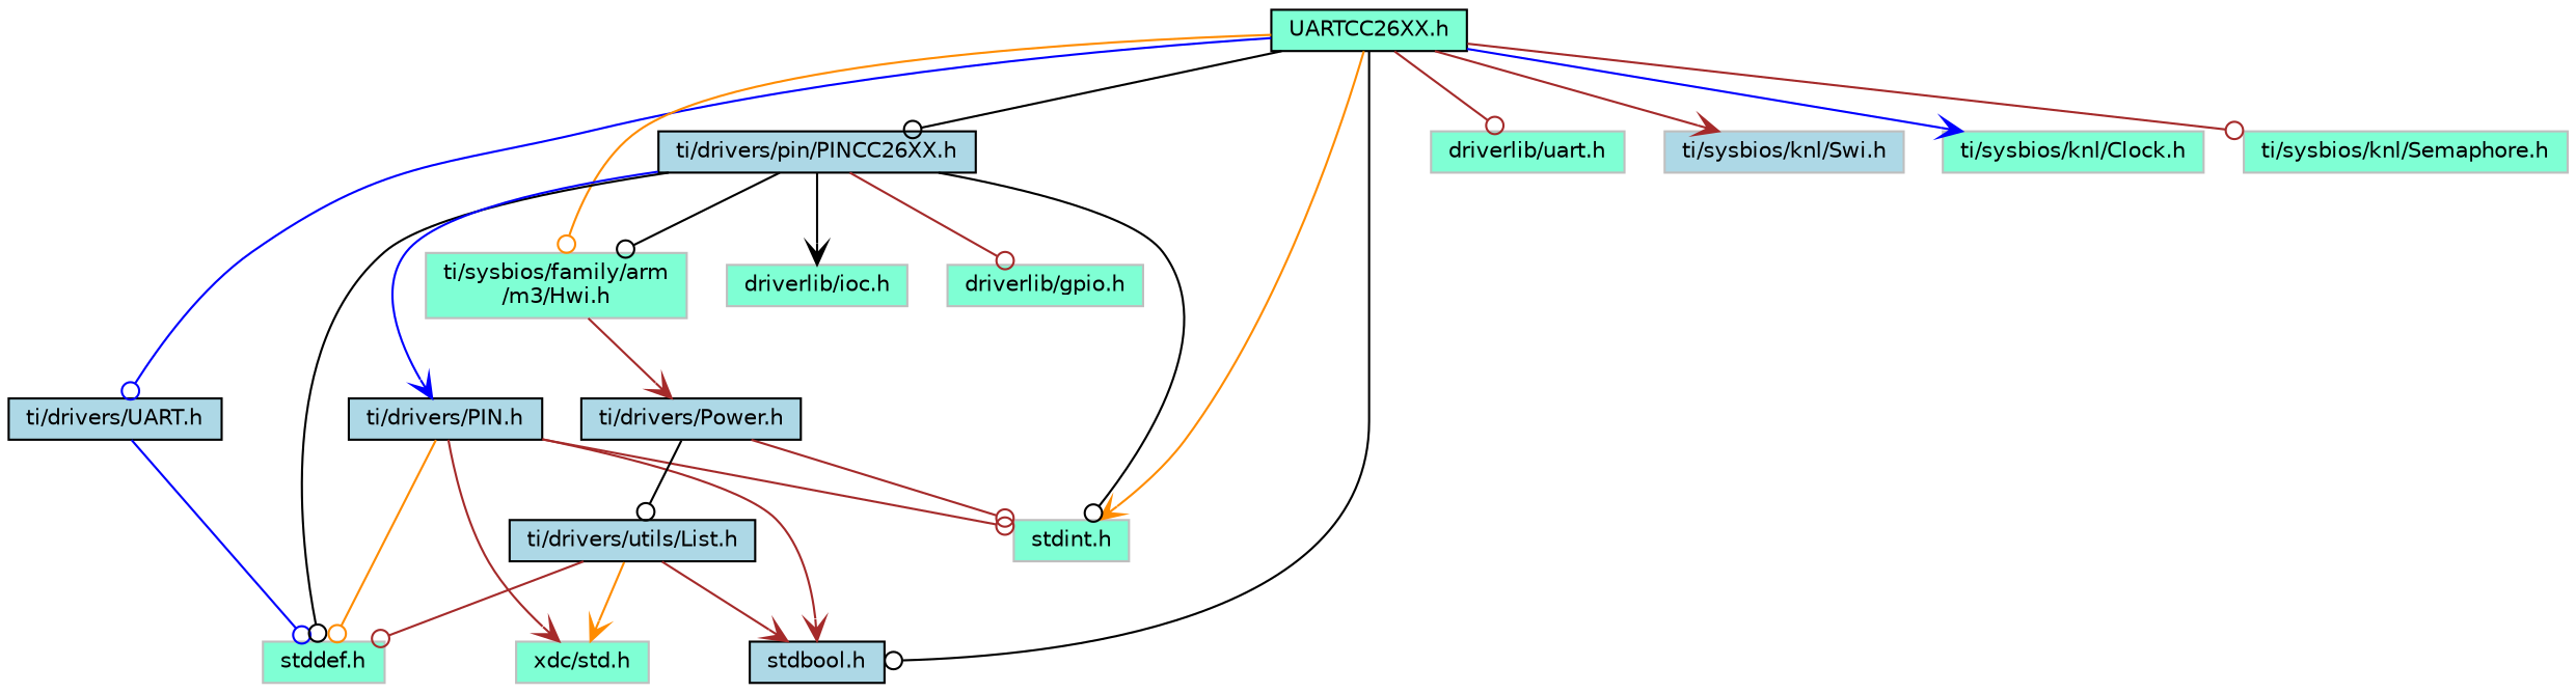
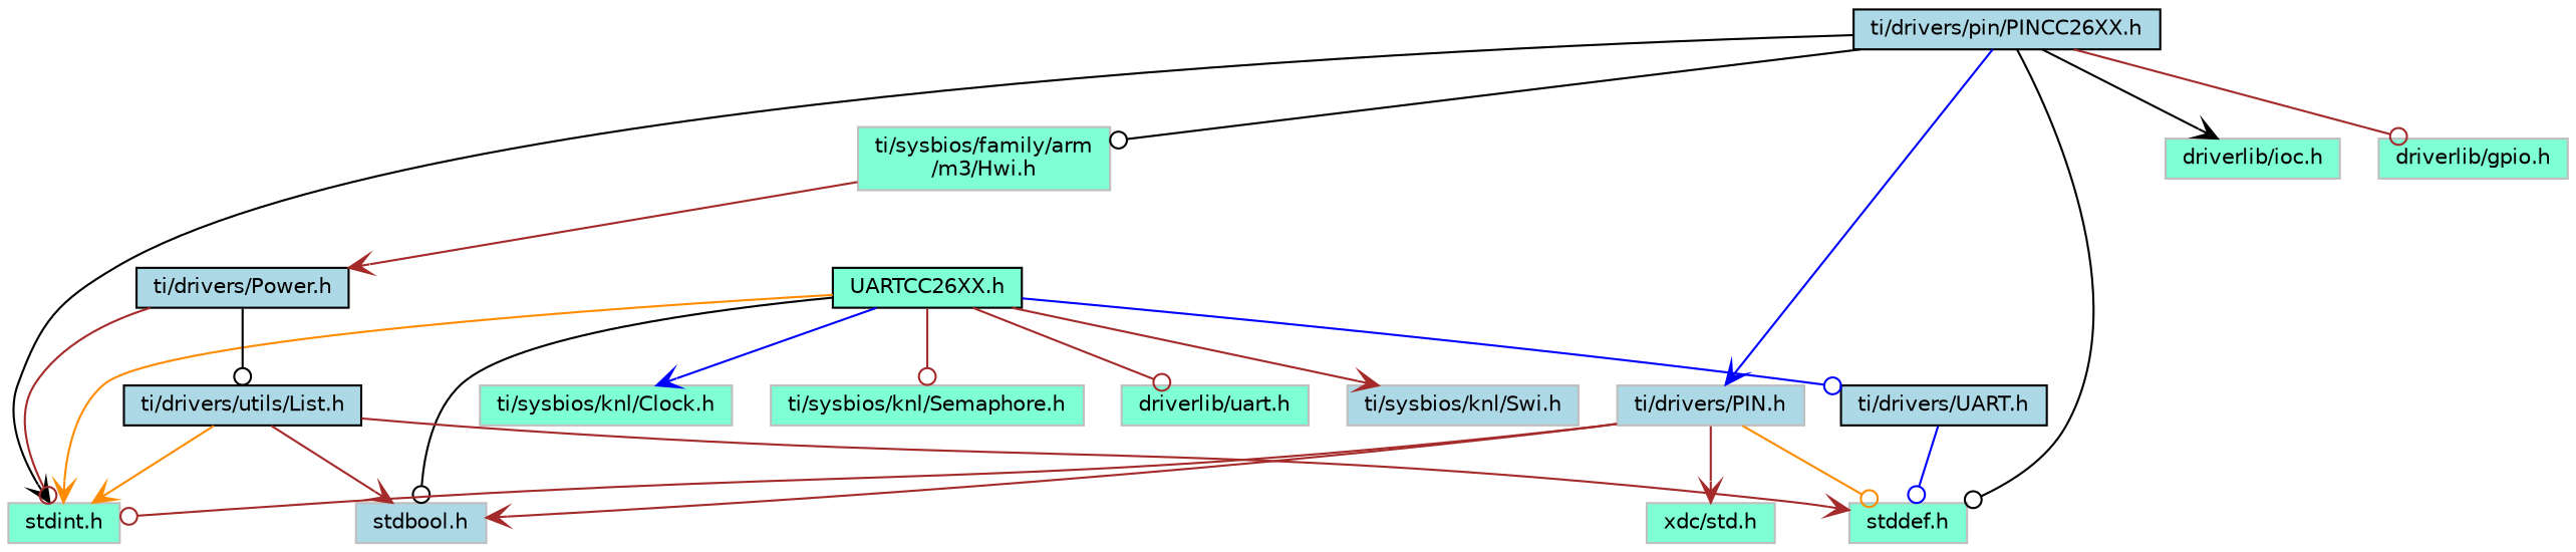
  digraph {
    node [color=grey75 fillcolor=aquamarine fontname=Helvetica fontsize=10 shape=record style=filled]
    edge [arrowhead=odot color=brown fontname=Helvetica fontsize=10 labelfontname=Helvetica labelfontsize=10 style=solid]
    n1 [color=black fontcolor=black height=0.2 label="UARTCC26XX.h" width=0.4]
    n2 [height=0.2 label="stdint.h" width=0.4]
-   n3 [color=black fillcolor=lightblue height=0.2 label="stdbool.h" width=0.4]
+   n3 [fillcolor=lightblue height=0.2 label="stdbool.h" width=0.4]
    n4 [color=black fillcolor=lightblue height=0.2 label="ti/drivers/UART.h" width=0.4]
    n5 [color=black fillcolor=lightblue height=0.2 label="ti/drivers/pin/PINCC26XX.h" width=0.4]
    n6 [height=0.2 label="ti/sysbios/family/arm\l/m3/Hwi.h" width=0.4]
    n7 [height=0.2 label="driverlib/uart.h" width=0.4]
    n8 [fillcolor=lightblue height=0.2 label="ti/sysbios/knl/Swi.h" width=0.4]
    n9 [height=0.2 label="ti/sysbios/knl/Clock.h" width=0.4]
    n10 [height=0.2 label="ti/sysbios/knl/Semaphore.h" width=0.4]
    n11 [height=0.2 label="stddef.h" width=0.4]
-   n12 [color=black fillcolor=lightblue height=0.2 label="ti/drivers/PIN.h" width=0.4]
+   n12 [fillcolor=lightblue height=0.2 label="ti/drivers/PIN.h" width=0.4]
    n13 [height=0.2 label="driverlib/ioc.h" width=0.4]
    n14 [height=0.2 label="driverlib/gpio.h" width=0.4]
    n15 [color=black fillcolor=lightblue height=0.2 label="ti/drivers/Power.h" width=0.4]
    n16 [color=black fillcolor=lightblue height=0.2 label="ti/drivers/utils/List.h" width=0.4]
    n17 [height=0.2 label="xdc/std.h" width=0.4]
    n1 -> n2 [arrowhead=vee color=darkorange]
    n1 -> n3 [color=black]
    n1 -> n4 [color=blue]
-   n1 -> n5 [color=black]
-   n1 -> n6 [color=darkorange]
    n1 -> n7
    n1 -> n8 [arrowhead=vee]
    n1 -> n9 [arrowhead=vee color=blue]
    n1 -> n10
    n4 -> n11 [color=blue]
-   n5 -> n2 [color=black]
+   n5 -> n2 [arrowhead=vee color=black]
    n5 -> n6 [color=black]
    n5 -> n11 [color=black]
    n5 -> n12 [arrowhead=vee color=blue]
    n5 -> n13 [arrowhead=vee color=black]
    n5 -> n14
    n6 -> n15 [arrowhead=vee]
    n12 -> n2
    n12 -> n3 [arrowhead=vee]
    n12 -> n11 [color=darkorange]
    n12 -> n17 [arrowhead=vee]
    n15 -> n2
    n15 -> n16 [color=black]
-   n16 -> n17 [arrowhead=vee color=darkorange]
+   n16 -> n2 [arrowhead=vee color=darkorange]
    n16 -> n3 [arrowhead=vee]
-   n16 -> n11
+   n16 -> n11 [arrowhead=vee]
  }
